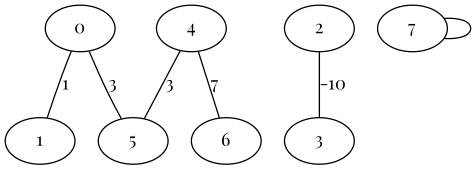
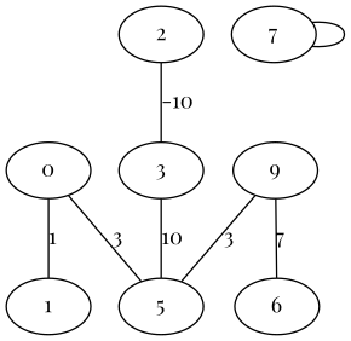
  graph {
    fontname="Playfair Display"
    node [fontname="Playfair Display"]
    edge [fontname="Playfair Display"]
    0
    1
    5
    2
    3
-   4
+   4 [label=9]
    6
    7
    0 -- 1 [label="1 "]
    0 -- 5 [label="3 "]
    2 -- 3 [label="-10 "]
+   3 -- 5 [label="10 "]
    4 -- 5 [label="3 "]
    4 -- 6 [label="7 "]
    7 -- 7
  }
